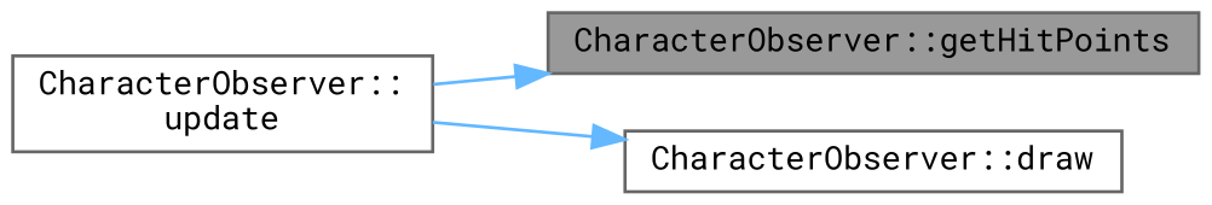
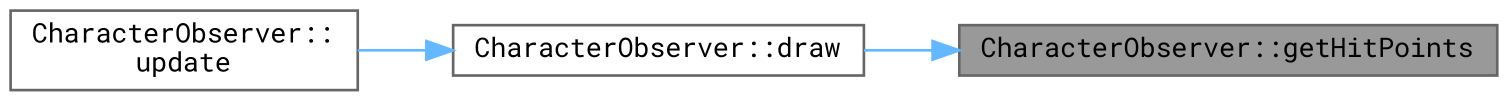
  digraph {
    fontname="Roboto Mono"
    rankdir=RL
    node [color=grey40 fillcolor=white fontname="Roboto Mono" fontsize=10 shape=box style=filled]
    edge [color=steelblue1 dir=back fontname="Roboto Mono" fontsize=10 labelfontname=Helvetica labelfontsize=10 style=solid]
    n1 [color=gray40 fillcolor=grey60 fontcolor=black height=0.2 label="CharacterObserver::getHitPoints" width=0.4]
    n2 [height=0.2 label="CharacterObserver::draw" width=0.4]
    n3 [height=0.2 label="CharacterObserver::\lupdate" width=0.4]
-   n1 -> n3
+   n1 -> n2
    n2 -> n3
  }
